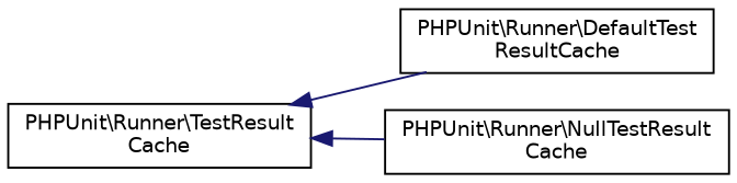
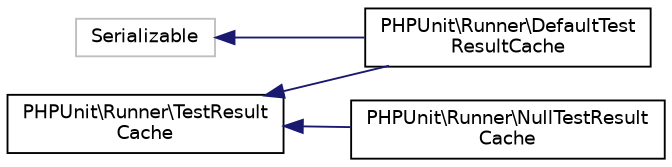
  digraph {
    rankdir=LR
    node [color=black fillcolor=white fontname=Helvetica fontsize=10 shape=record style=filled]
    edge [color=midnightblue dir=back fontname=Helvetica fontsize=10 labelfontname=Helvetica labelfontsize=10 style=solid]
+   n1 [color=grey75 height=0.2 label=Serializable width=0.4]
    n2 [height=0.2 label="PHPUnit\\Runner\\DefaultTest\lResultCache" width=0.4]
    n3 [height=0.2 label="PHPUnit\\Runner\\TestResult\lCache" width=0.4]
    Node2 [height=0.2 label="PHPUnit\\Runner\\NullTestResult\lCache" width=0.4]
+   n1 -> n2
    n3 -> n2
    n3 -> Node2
  }
